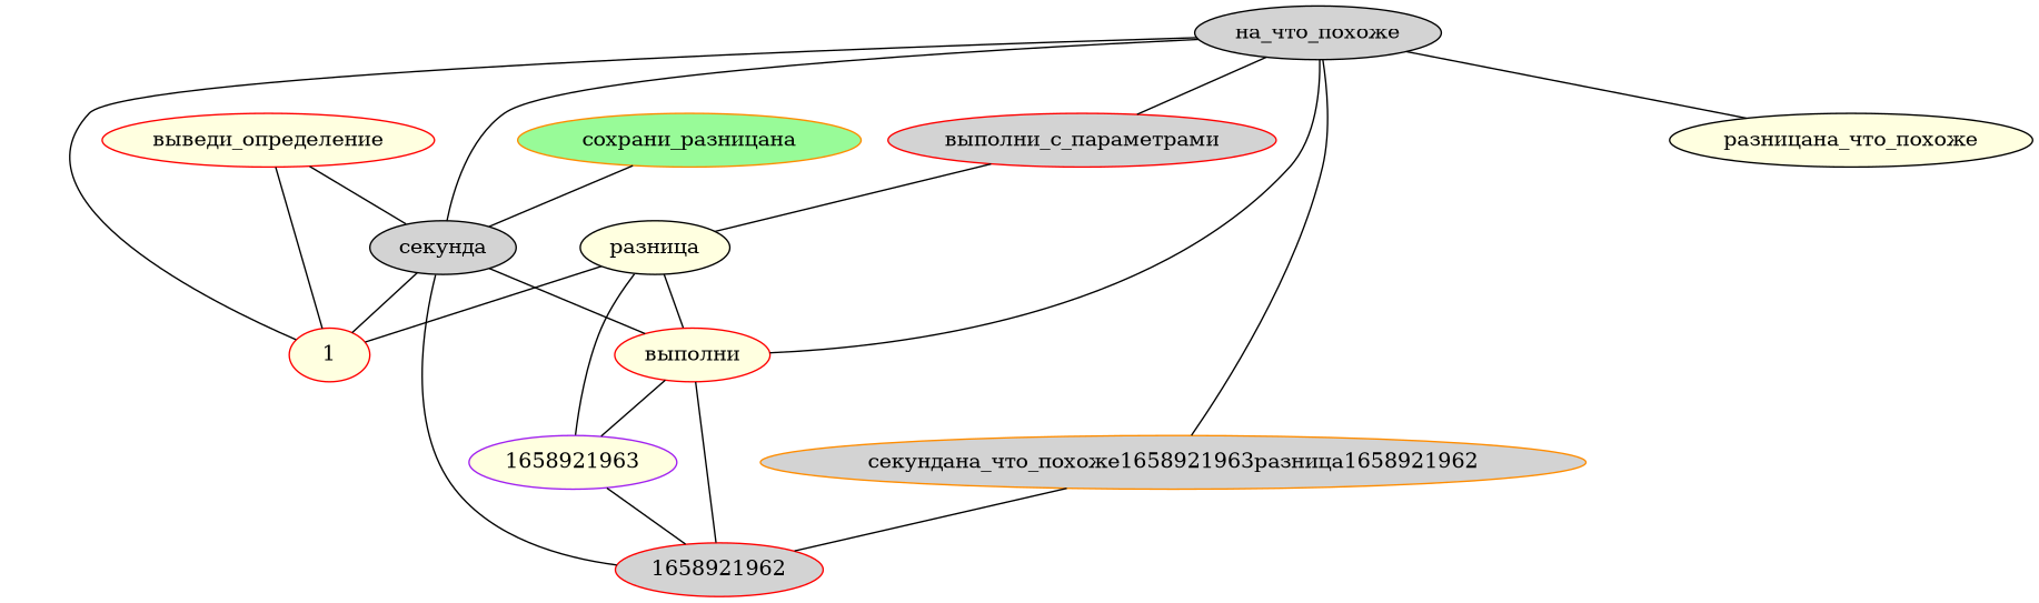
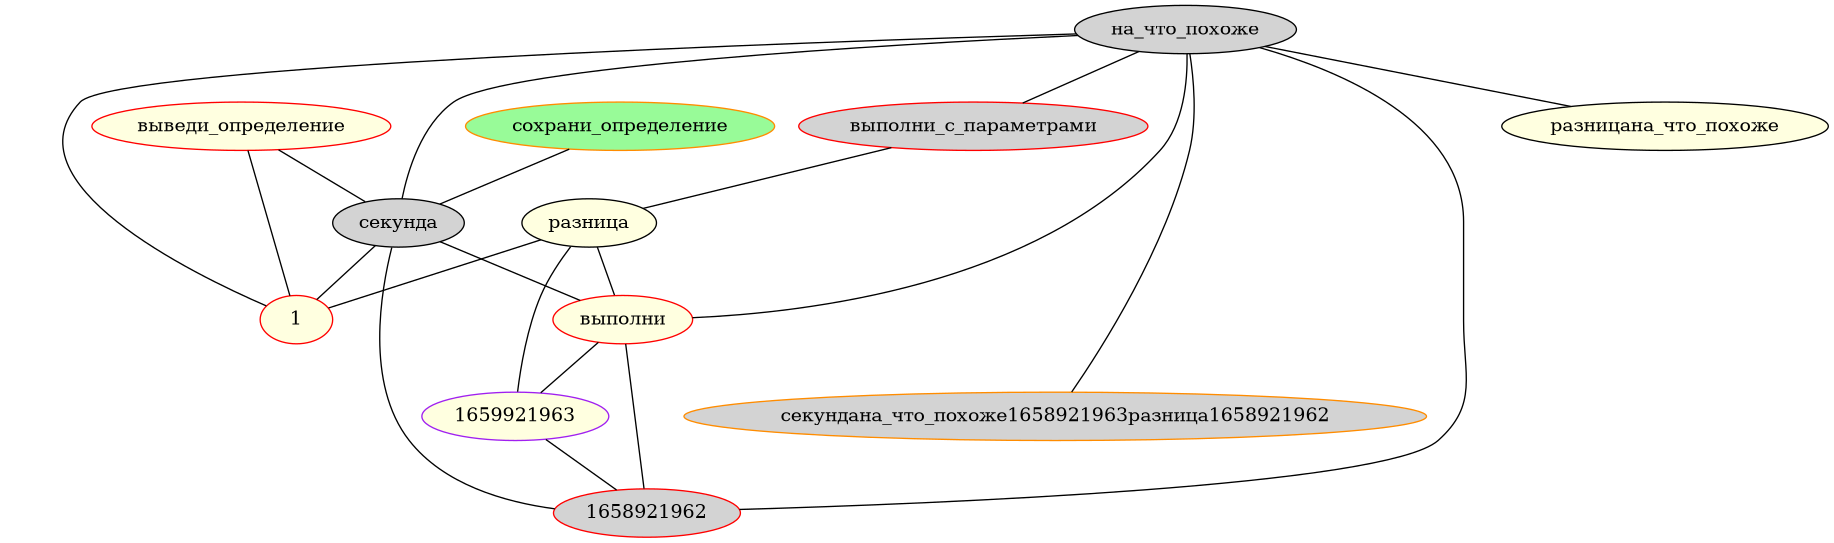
  strict graph {
    node [color=red fillcolor=lightyellow style=filled]
    n1 [label="выполни"]
    1658921962 [fillcolor=lightgrey]
-   1658921963 [color=purple]
+   1658921963 [color=purple label=1659921963]
    "выполни_с_параметрами" [fillcolor=lightgrey]
    "разница" [color=black]
    1
-   "сохрани_определение" [color=darkorange fillcolor=palegreen label="сохрани_разницана"]
+   "сохрани_определение" [color=darkorange fillcolor=palegreen]
    "секунда" [color=black fillcolor=lightgrey]
    "выведи_определение"
    "на_что_похоже" [color=black fillcolor=lightgrey]
    "разницана_что_похоже" [color=black]
    "секундана_что_похоже1658921963разница1658921962" [color=darkorange fillcolor=lightgrey]
    n1 -- 1658921962
    n1 -- 1658921963
    1658921963 -- 1658921962
    "выполни_с_параметрами" -- "разница"
    "разница" -- n1
    "разница" -- 1658921963
    "разница" -- 1
    "сохрани_определение" -- "секунда"
    "секунда" -- n1
    "секунда" -- 1658921962
    "секунда" -- 1
    "выведи_определение" -- 1
    "выведи_определение" -- "секунда"
    "на_что_похоже" -- n1
-   "секундана_что_похоже1658921963разница1658921962" -- 1658921962
+   "на_что_похоже" -- 1658921962
    "на_что_похоже" -- "выполни_с_параметрами"
    "на_что_похоже" -- 1
    "на_что_похоже" -- "секунда"
    "на_что_похоже" -- "разницана_что_похоже"
    "на_что_похоже" -- "секундана_что_похоже1658921963разница1658921962"
  }
